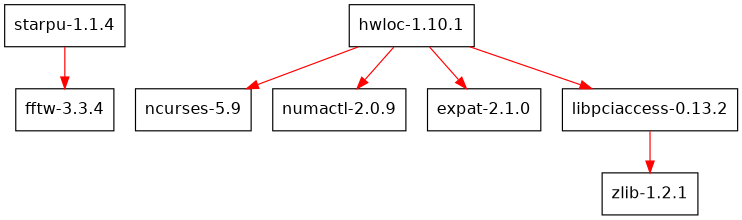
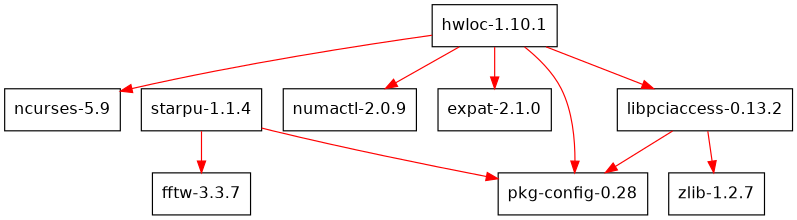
  digraph {
    node [fontname=Helvetica shape=box]
    edge [color=red]
    n1 [label="starpu-1.1.4"]
-   n3 [label="fftw-3.3.4"]
+   n2 [label="pkg-config-0.28"]
+   n3 [label="fftw-3.3.7"]
    n4 [label="hwloc-1.10.1"]
    n5 [label="ncurses-5.9"]
    n6 [label="numactl-2.0.9"]
    n7 [label="expat-2.1.0"]
    n8 [label="libpciaccess-0.13.2"]
-   n9 [label="zlib-1.2.1"]
+   n9 [label="zlib-1.2.7"]
+   n1 -> n2
    n1 -> n3
+   n4 -> n2
    n4 -> n5
    n4 -> n6
    n4 -> n7
    n4 -> n8
+   n8 -> n2
    n8 -> n9
  }
